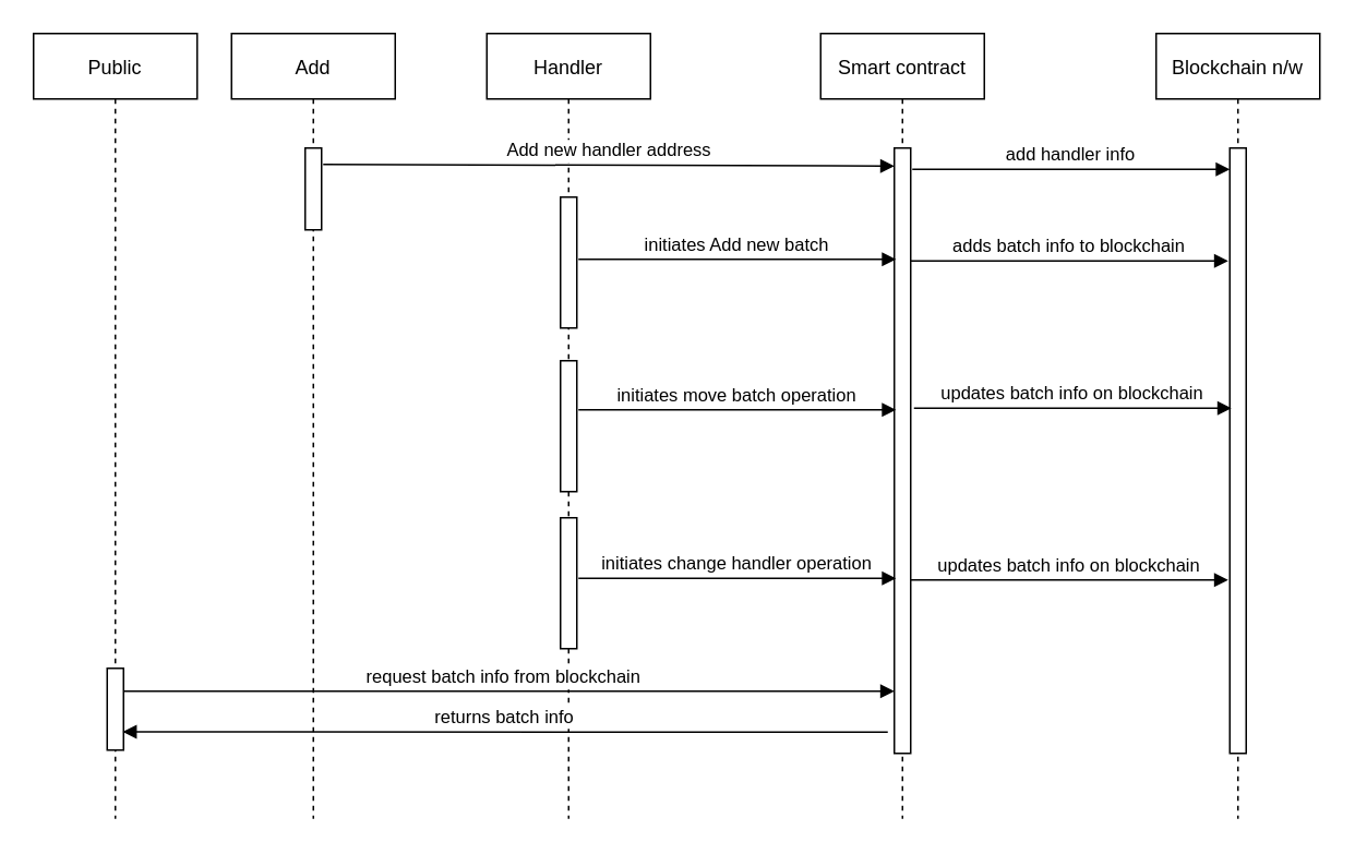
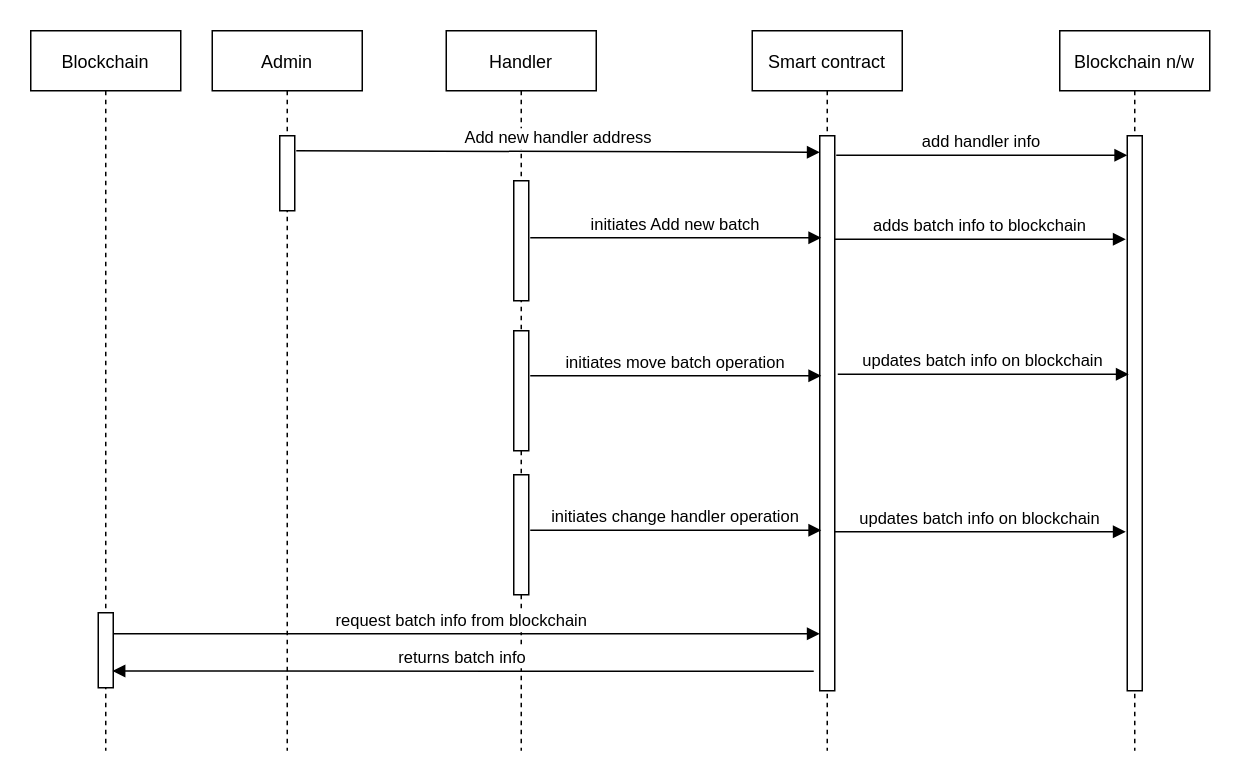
  <mxCell id="0" />
  <mxCell id="1" parent="0" />
- <mxCell id="2" value="Add" style="shape=umlLifeline;perimeter=lifelinePerimeter;container=1;collapsible=0;recursiveResize=0;rounded=0;shadow=0;strokeWidth=1;" parent="1" vertex="1"><mxGeometry x="141" y="20" width="100" height="480" as="geometry" /></mxCell>
+ <mxCell id="2" value="Admin" style="shape=umlLifeline;perimeter=lifelinePerimeter;container=1;collapsible=0;recursiveResize=0;rounded=0;shadow=0;strokeWidth=1;" parent="1" vertex="1"><mxGeometry x="141" y="20" width="100" height="480" as="geometry" /></mxCell>
  <mxCell id="3" value="" style="points=[];perimeter=orthogonalPerimeter;rounded=0;shadow=0;strokeWidth=1;" parent="2" vertex="1"><mxGeometry x="45" y="70" width="10" height="50" as="geometry" /></mxCell>
  <mxCell id="4" value="Handler" style="shape=umlLifeline;perimeter=lifelinePerimeter;container=1;collapsible=0;recursiveResize=0;rounded=0;shadow=0;strokeWidth=1;" parent="1" vertex="1"><mxGeometry x="297" y="20" width="100" height="480" as="geometry" /></mxCell>
  <mxCell id="5" value="" style="points=[];perimeter=orthogonalPerimeter;rounded=0;shadow=0;strokeWidth=1;" parent="4" vertex="1"><mxGeometry x="45" y="100" width="10" height="80" as="geometry" /></mxCell>
  <mxCell id="6" value="" style="points=[];perimeter=orthogonalPerimeter;rounded=0;shadow=0;strokeWidth=1;" parent="4" vertex="1"><mxGeometry x="45" y="200" width="10" height="80" as="geometry" /></mxCell>
  <mxCell id="7" value="Add new handler address" style="verticalAlign=bottom;endArrow=block;entryX=-0.1;entryY=0.058;shadow=0;strokeWidth=1;entryDx=0;entryDy=0;entryPerimeter=0;" parent="1" edge="1"><mxGeometry relative="1" as="geometry"><mxPoint x="197" y="100" as="sourcePoint" /><mxPoint x="546" y="101.02" as="targetPoint" /></mxGeometry></mxCell>
  <mxCell id="8" value="Smart contract" style="shape=umlLifeline;perimeter=lifelinePerimeter;container=1;collapsible=0;recursiveResize=0;rounded=0;shadow=0;strokeWidth=1;" parent="1" vertex="1"><mxGeometry x="501" y="20" width="100" height="480" as="geometry" /></mxCell>
  <mxCell id="9" value="" style="points=[];perimeter=orthogonalPerimeter;rounded=0;shadow=0;strokeWidth=1;" parent="8" vertex="1"><mxGeometry x="45" y="70" width="10" height="370" as="geometry" /></mxCell>
  <mxCell id="10" value="request batch info from blockchain" style="verticalAlign=bottom;endArrow=block;entryX=-0.1;entryY=0.058;shadow=0;strokeWidth=1;entryDx=0;entryDy=0;entryPerimeter=0;" edge="1" parent="8"><mxGeometry relative="1" as="geometry"><mxPoint x="-431.5" y="402.02" as="sourcePoint" /><mxPoint x="45" y="402.02" as="targetPoint" /></mxGeometry></mxCell>
  <mxCell id="11" value="initiates Add new batch" style="verticalAlign=bottom;endArrow=block;shadow=0;strokeWidth=1;exitX=1.1;exitY=0.145;exitDx=0;exitDy=0;exitPerimeter=0;" parent="1" edge="1"><mxGeometry relative="1" as="geometry"><mxPoint x="353" y="158.04" as="sourcePoint" /><mxPoint x="547" y="158" as="targetPoint" /></mxGeometry></mxCell>
  <mxCell id="12" value="initiates move batch operation" style="verticalAlign=bottom;endArrow=block;shadow=0;strokeWidth=1;exitX=1.1;exitY=0.145;exitDx=0;exitDy=0;exitPerimeter=0;" parent="1" edge="1"><mxGeometry relative="1" as="geometry"><mxPoint x="353" y="250.04" as="sourcePoint" /><mxPoint x="547" y="250" as="targetPoint" /></mxGeometry></mxCell>
  <mxCell id="13" value="" style="points=[];perimeter=orthogonalPerimeter;rounded=0;shadow=0;strokeWidth=1;" parent="1" vertex="1"><mxGeometry x="342" y="316" width="10" height="80" as="geometry" /></mxCell>
  <mxCell id="14" value="initiates change handler operation" style="verticalAlign=bottom;endArrow=block;shadow=0;strokeWidth=1;exitX=1.1;exitY=0.145;exitDx=0;exitDy=0;exitPerimeter=0;" parent="1" edge="1"><mxGeometry relative="1" as="geometry"><mxPoint x="353" y="353.04" as="sourcePoint" /><mxPoint x="547" y="353" as="targetPoint" /></mxGeometry></mxCell>
  <mxCell id="15" value="Blockchain n/w" style="shape=umlLifeline;perimeter=lifelinePerimeter;container=1;collapsible=0;recursiveResize=0;rounded=0;shadow=0;strokeWidth=1;" parent="1" vertex="1"><mxGeometry x="706" y="20" width="100" height="480" as="geometry" /></mxCell>
  <mxCell id="16" value="" style="points=[];perimeter=orthogonalPerimeter;rounded=0;shadow=0;strokeWidth=1;" parent="15" vertex="1"><mxGeometry x="45" y="70" width="10" height="370" as="geometry" /></mxCell>
  <mxCell id="17" value="updates batch info on blockchain" style="verticalAlign=bottom;endArrow=block;shadow=0;strokeWidth=1;exitX=1.1;exitY=0.145;exitDx=0;exitDy=0;exitPerimeter=0;" parent="15" edge="1"><mxGeometry relative="1" as="geometry"><mxPoint x="-150" y="334.04" as="sourcePoint" /><mxPoint x="44" y="334" as="targetPoint" /></mxGeometry></mxCell>
  <mxCell id="18" value="adds batch info to blockchain" style="verticalAlign=bottom;endArrow=block;shadow=0;strokeWidth=1;exitX=1.1;exitY=0.145;exitDx=0;exitDy=0;exitPerimeter=0;" parent="1" edge="1"><mxGeometry relative="1" as="geometry"><mxPoint x="556" y="159.04" as="sourcePoint" /><mxPoint x="750" y="159" as="targetPoint" /></mxGeometry></mxCell>
  <mxCell id="19" value="add handler info" style="verticalAlign=bottom;endArrow=block;shadow=0;strokeWidth=1;exitX=1.1;exitY=0.145;exitDx=0;exitDy=0;exitPerimeter=0;" parent="1" edge="1"><mxGeometry relative="1" as="geometry"><mxPoint x="557" y="103.04" as="sourcePoint" /><mxPoint x="751" y="103" as="targetPoint" /></mxGeometry></mxCell>
  <mxCell id="20" value="updates batch info on blockchain" style="verticalAlign=bottom;endArrow=block;shadow=0;strokeWidth=1;exitX=1.1;exitY=0.145;exitDx=0;exitDy=0;exitPerimeter=0;" parent="1" edge="1"><mxGeometry relative="1" as="geometry"><mxPoint x="558" y="249.04" as="sourcePoint" /><mxPoint x="752" y="249" as="targetPoint" /></mxGeometry></mxCell>
- <mxCell id="21" value="Public" style="shape=umlLifeline;perimeter=lifelinePerimeter;container=1;collapsible=0;recursiveResize=0;rounded=0;shadow=0;strokeWidth=1;" vertex="1" parent="1"><mxGeometry x="20" y="20" width="100" height="480" as="geometry" /></mxCell>
+ <mxCell id="21" value="Blockchain" style="shape=umlLifeline;perimeter=lifelinePerimeter;container=1;collapsible=0;recursiveResize=0;rounded=0;shadow=0;strokeWidth=1;" vertex="1" parent="1"><mxGeometry x="20" y="20" width="100" height="480" as="geometry" /></mxCell>
  <mxCell id="22" value="" style="points=[];perimeter=orthogonalPerimeter;rounded=0;shadow=0;strokeWidth=1;" vertex="1" parent="21"><mxGeometry x="45" y="388" width="10" height="50" as="geometry" /></mxCell>
  <mxCell id="23" value="returns batch info" style="verticalAlign=bottom;endArrow=block;shadow=0;strokeWidth=1;" edge="1" parent="1"><mxGeometry relative="1" as="geometry"><mxPoint x="542" y="447" as="sourcePoint" /><mxPoint x="74.5" y="446.84" as="targetPoint" /></mxGeometry></mxCell>
